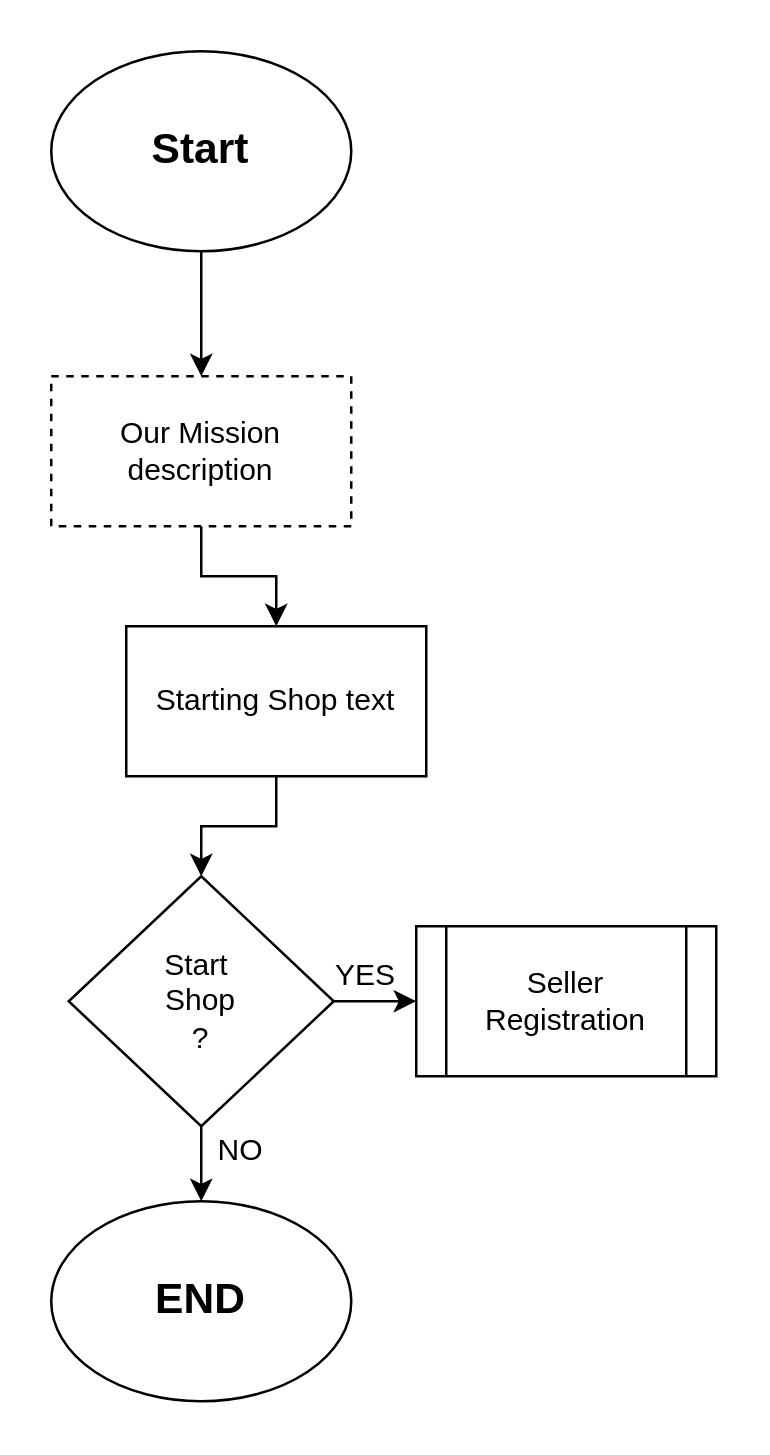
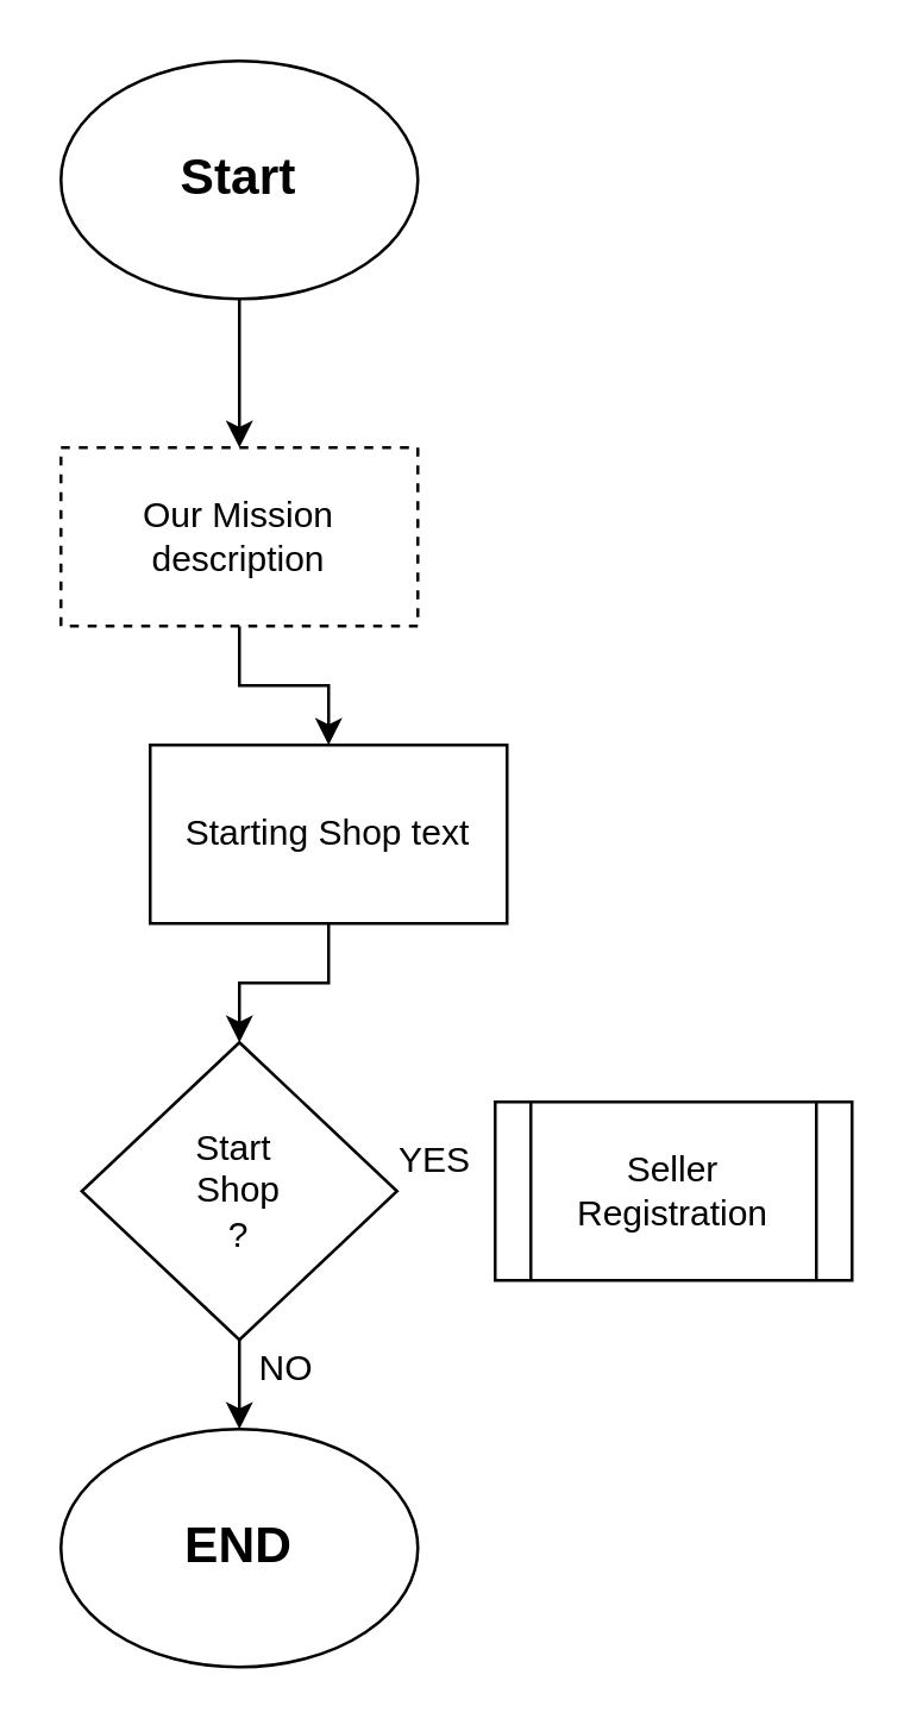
  <mxCell id="0" />
  <mxCell id="1" parent="0" />
  <mxCell id="2" value="" style="edgeStyle=orthogonalEdgeStyle;rounded=0;orthogonalLoop=1;jettySize=auto;html=1;" edge="1" parent="1" source="3" target="5"><mxGeometry relative="1" as="geometry" /></mxCell>
  <mxCell id="3" value="&lt;b&gt;&lt;font style=&quot;font-size: 17px&quot;&gt;Start&lt;/font&gt;&lt;/b&gt;" style="ellipse;whiteSpace=wrap;html=1;" vertex="1" parent="1"><mxGeometry x="20" y="20" width="120" height="80" as="geometry" /></mxCell>
  <mxCell id="4" value="" style="edgeStyle=orthogonalEdgeStyle;rounded=0;orthogonalLoop=1;jettySize=auto;html=1;" edge="1" parent="1" source="5" target="7"><mxGeometry relative="1" as="geometry" /></mxCell>
  <mxCell id="5" value="Our Mission description" style="rounded=0;whiteSpace=wrap;html=1;dashed=1;" vertex="1" parent="1"><mxGeometry x="20" y="150" width="120" height="60" as="geometry" /></mxCell>
  <mxCell id="6" value="" style="edgeStyle=orthogonalEdgeStyle;rounded=0;orthogonalLoop=1;jettySize=auto;html=1;" edge="1" parent="1" source="7" target="10"><mxGeometry relative="1" as="geometry" /></mxCell>
  <mxCell id="7" value="Starting Shop text" style="rounded=0;whiteSpace=wrap;html=1;" vertex="1" parent="1"><mxGeometry x="50" y="250" width="120" height="60" as="geometry" /></mxCell>
- <mxCell id="8" value="" style="edgeStyle=orthogonalEdgeStyle;rounded=0;orthogonalLoop=1;jettySize=auto;html=1;" edge="1" parent="1" source="10" target="11"><mxGeometry relative="1" as="geometry" /></mxCell>
  <mxCell id="9" value="" style="edgeStyle=orthogonalEdgeStyle;rounded=0;orthogonalLoop=1;jettySize=auto;html=1;" edge="1" parent="1" source="10" target="12"><mxGeometry relative="1" as="geometry" /></mxCell>
  <mxCell id="10" value="Start&amp;nbsp;&lt;br&gt;Shop&lt;br&gt;?" style="rhombus;whiteSpace=wrap;html=1;" vertex="1" parent="1"><mxGeometry x="27" y="350" width="106" height="100" as="geometry" /></mxCell>
  <mxCell id="11" value="Seller Registration" style="shape=process;whiteSpace=wrap;html=1;backgroundOutline=1;" vertex="1" parent="1"><mxGeometry x="166" y="370" width="120" height="60" as="geometry" /></mxCell>
  <mxCell id="12" value="&lt;b&gt;&lt;font style=&quot;font-size: 17px&quot;&gt;END&lt;/font&gt;&lt;/b&gt;" style="ellipse;whiteSpace=wrap;html=1;" vertex="1" parent="1"><mxGeometry x="20" y="480" width="120" height="80" as="geometry" /></mxCell>
  <mxCell id="13" value="YES" style="text;html=1;strokeColor=none;fillColor=none;align=center;verticalAlign=middle;whiteSpace=wrap;rounded=0;" vertex="1" parent="1"><mxGeometry x="126" y="380" width="40" height="20" as="geometry" /></mxCell>
  <mxCell id="14" value="NO" style="text;html=1;strokeColor=none;fillColor=none;align=center;verticalAlign=middle;whiteSpace=wrap;rounded=0;" vertex="1" parent="1"><mxGeometry x="76" y="450" width="40" height="20" as="geometry" /></mxCell>
